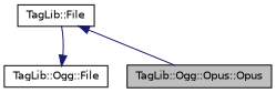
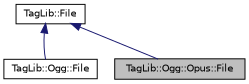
  digraph {
    node [color=black fillcolor=white fontname=Helvetica fontsize=10 shape=record style=filled]
    edge [color=midnightblue dir=back fontname=Helvetica fontsize=10 labelfontname=Helvetica labelfontsize=10 style=solid]
-   n1 [fillcolor=grey75 fontcolor=black height=0.2 label="TagLib::Ogg::Opus::Opus" width=0.4]
+   n1 [fillcolor=grey75 fontcolor=black height=0.2 label="TagLib::Ogg::Opus::File" width=0.4]
    n2 [height=0.2 label="TagLib::Ogg::File" width=0.4]
    n3 [height=0.2 label="TagLib::File" width=0.4]
    n3 -> n1
-   n2 -> n3
+   n3 -> n2
  }
